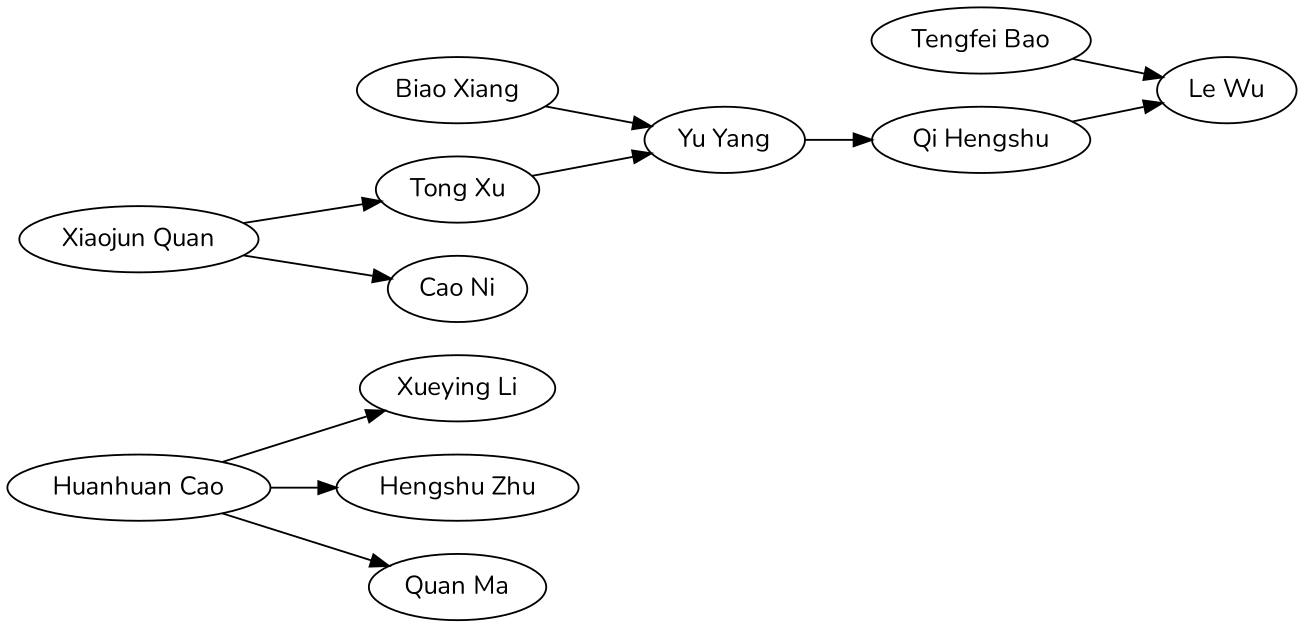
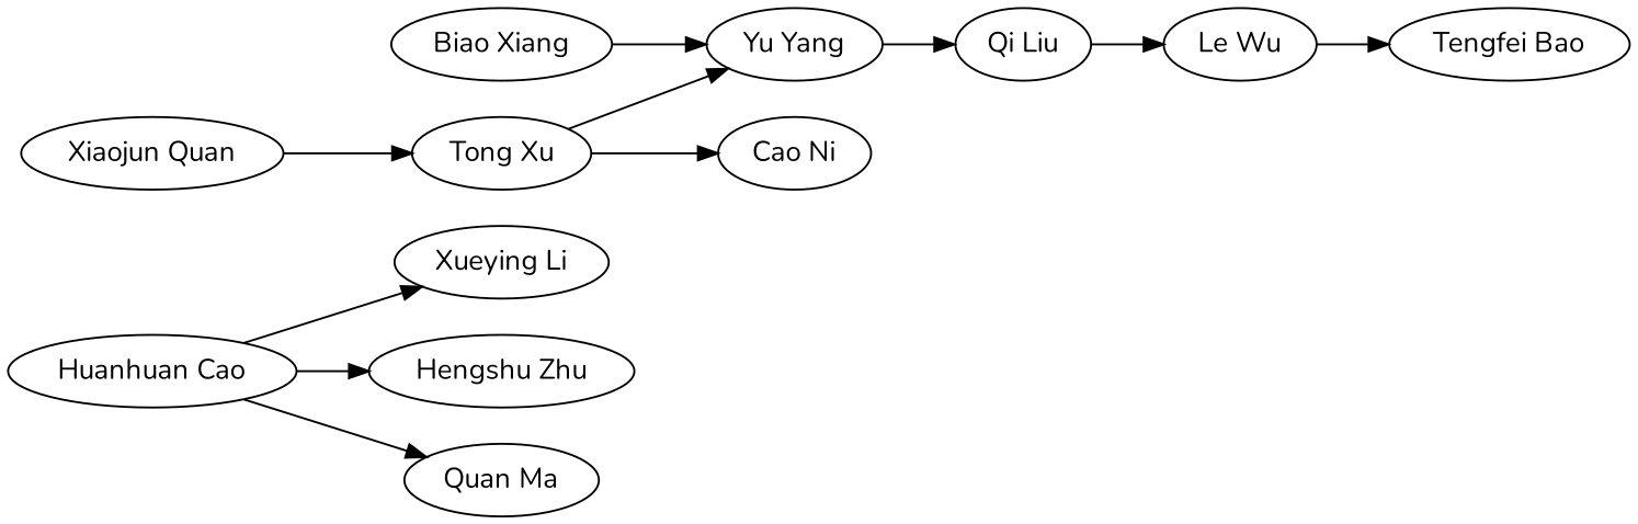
  strict digraph {
    fontname=Nunito
    rankdir=LR
    node [fontname=Nunito]
    edge [fontname=Nunito]
    "Huanhuan Cao"
    "Xueying Li"
    "Hengshu Zhu"
    n4 [label="Quan Ma"]
    "Tong Xu"
    "Yu Yang"
-   "Qi Liu" [label="Qi Hengshu"]
+   "Qi Liu"
    "Xiaojun Quan"
    n9 [label="Cao Ni"]
    "Biao Xiang"
    "Tengfei Bao"
    "Le Wu"
    "Huanhuan Cao" -> "Xueying Li"
    "Huanhuan Cao" -> "Hengshu Zhu"
    "Huanhuan Cao" -> n4
    "Tong Xu" -> "Yu Yang"
    "Yu Yang" -> "Qi Liu"
    "Qi Liu" -> "Le Wu"
    "Xiaojun Quan" -> "Tong Xu"
-   "Xiaojun Quan" -> n9
+   "Tong Xu" -> n9
    "Biao Xiang" -> "Yu Yang"
-   "Tengfei Bao" -> "Le Wu"
+   "Le Wu" -> "Tengfei Bao"
  }
